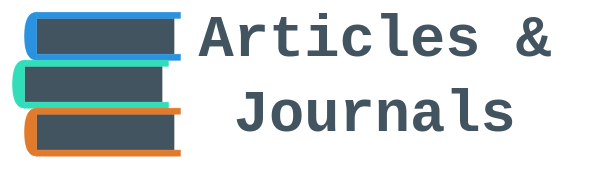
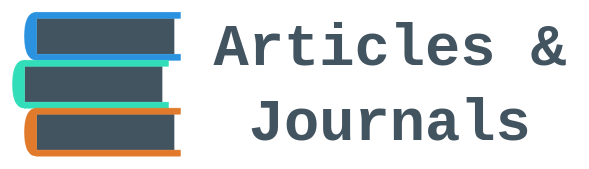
  <mxCell id="0" />
  <mxCell id="1" parent="0" />
  <mxCell id="2" value="" style="rounded=0;whiteSpace=wrap;html=1;strokeColor=none;fillColor=#435461;" vertex="1" parent="1"><mxGeometry x="60" y="30" width="230" height="60" as="geometry" /></mxCell>
  <mxCell id="3" value="" style="rounded=0;whiteSpace=wrap;html=1;strokeColor=#2B92E0;fillColor=#2B92E0;" vertex="1" parent="1"><mxGeometry x="60" y="20" width="240" height="10" as="geometry" /></mxCell>
  <mxCell id="4" value="" style="shape=or;whiteSpace=wrap;html=1;rotation=-180;strokeColor=#2B92E0;fillColor=#2B92E0;" vertex="1" parent="1"><mxGeometry x="40" y="20" width="20" height="80" as="geometry" /></mxCell>
  <mxCell id="5" value="" style="rounded=0;whiteSpace=wrap;html=1;strokeColor=#2B92E0;fillColor=#2B92E0;" vertex="1" parent="1"><mxGeometry x="60" y="90" width="240" height="10" as="geometry" /></mxCell>
  <mxCell id="6" value="" style="rounded=0;whiteSpace=wrap;html=1;strokeColor=none;fillColor=#435461;" vertex="1" parent="1"><mxGeometry x="40" y="110" width="230" height="60" as="geometry" /></mxCell>
  <mxCell id="7" value="" style="rounded=0;whiteSpace=wrap;html=1;strokeColor=#31DEB9;fillColor=#31DEB9;" vertex="1" parent="1"><mxGeometry x="40" y="100" width="240" height="10" as="geometry" /></mxCell>
  <mxCell id="8" value="" style="shape=or;whiteSpace=wrap;html=1;rotation=-180;strokeColor=#31DEB9;fillColor=#31DEB9;" vertex="1" parent="1"><mxGeometry x="20" y="100" width="20" height="80" as="geometry" /></mxCell>
  <mxCell id="9" value="" style="rounded=0;whiteSpace=wrap;html=1;strokeColor=#31DEB9;fillColor=#31DEB9;" vertex="1" parent="1"><mxGeometry x="40" y="170" width="240" height="10" as="geometry" /></mxCell>
  <mxCell id="10" value="" style="rounded=0;whiteSpace=wrap;html=1;strokeColor=none;fillColor=#435461;" vertex="1" parent="1"><mxGeometry x="60" y="190" width="230" height="60" as="geometry" /></mxCell>
  <mxCell id="11" value="" style="rounded=0;whiteSpace=wrap;html=1;strokeColor=#E17A2A;fillColor=#E17A2A;" vertex="1" parent="1"><mxGeometry x="60" y="180" width="240" height="10" as="geometry" /></mxCell>
  <mxCell id="12" value="" style="shape=or;whiteSpace=wrap;html=1;rotation=-180;strokeColor=#E17A2A;fillColor=#E17A2A;" vertex="1" parent="1"><mxGeometry x="40" y="180" width="20" height="80" as="geometry" /></mxCell>
  <mxCell id="13" value="" style="rounded=0;whiteSpace=wrap;html=1;strokeColor=#E17A2A;fillColor=#E17A2A;" vertex="1" parent="1"><mxGeometry x="60" y="250" width="240" height="10" as="geometry" /></mxCell>
- <mxCell id="14" value="&lt;span style=&quot;font-size: 98px;&quot;&gt;&lt;font color=&quot;#435461&quot; face=&quot;Courier New&quot;&gt;&lt;b&gt;Articles &amp;amp;&lt;br&gt;Journals&lt;/b&gt;&lt;/font&gt;&lt;/span&gt;" style="text;html=1;align=center;verticalAlign=middle;whiteSpace=wrap;rounded=0;" vertex="1" parent="1"><mxGeometry x="315" y="5" width="620" height="240" as="geometry" /></mxCell>
+ <mxCell id="14" value="&lt;span style=&quot;font-size: 98px;&quot;&gt;&lt;font color=&quot;#435461&quot; face=&quot;Courier New&quot;&gt;&lt;b&gt;Articles &amp;amp;&lt;br&gt;Journals&lt;/b&gt;&lt;/font&gt;&lt;/span&gt;" style="text;html=1;align=center;verticalAlign=middle;whiteSpace=wrap;rounded=0;" vertex="1" parent="1"><mxGeometry x="340" y="20" width="620" height="240" as="geometry" /></mxCell>
